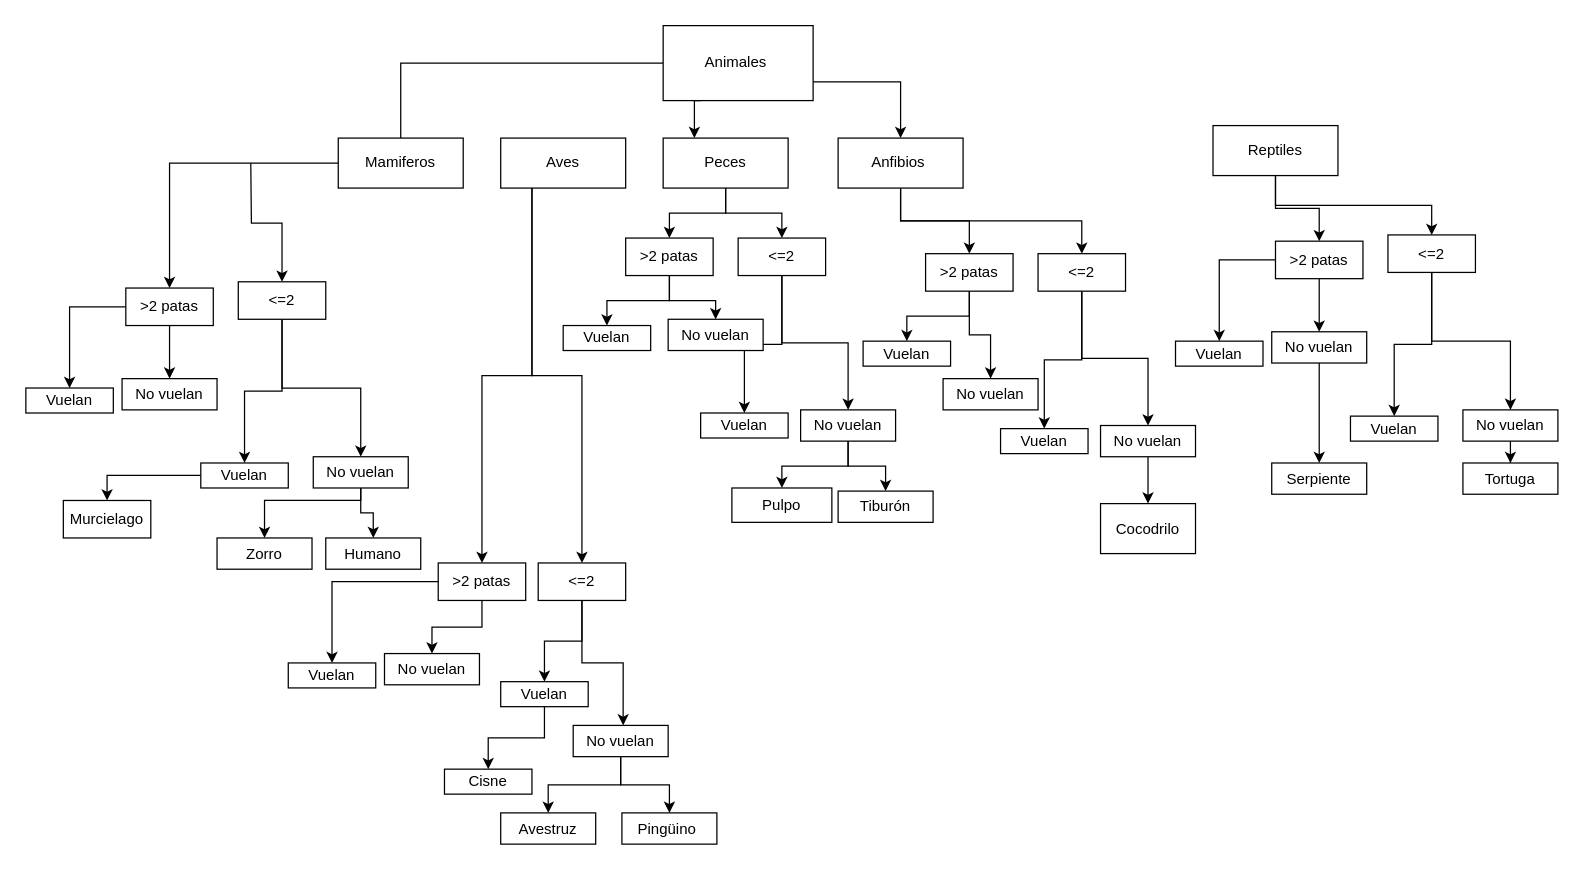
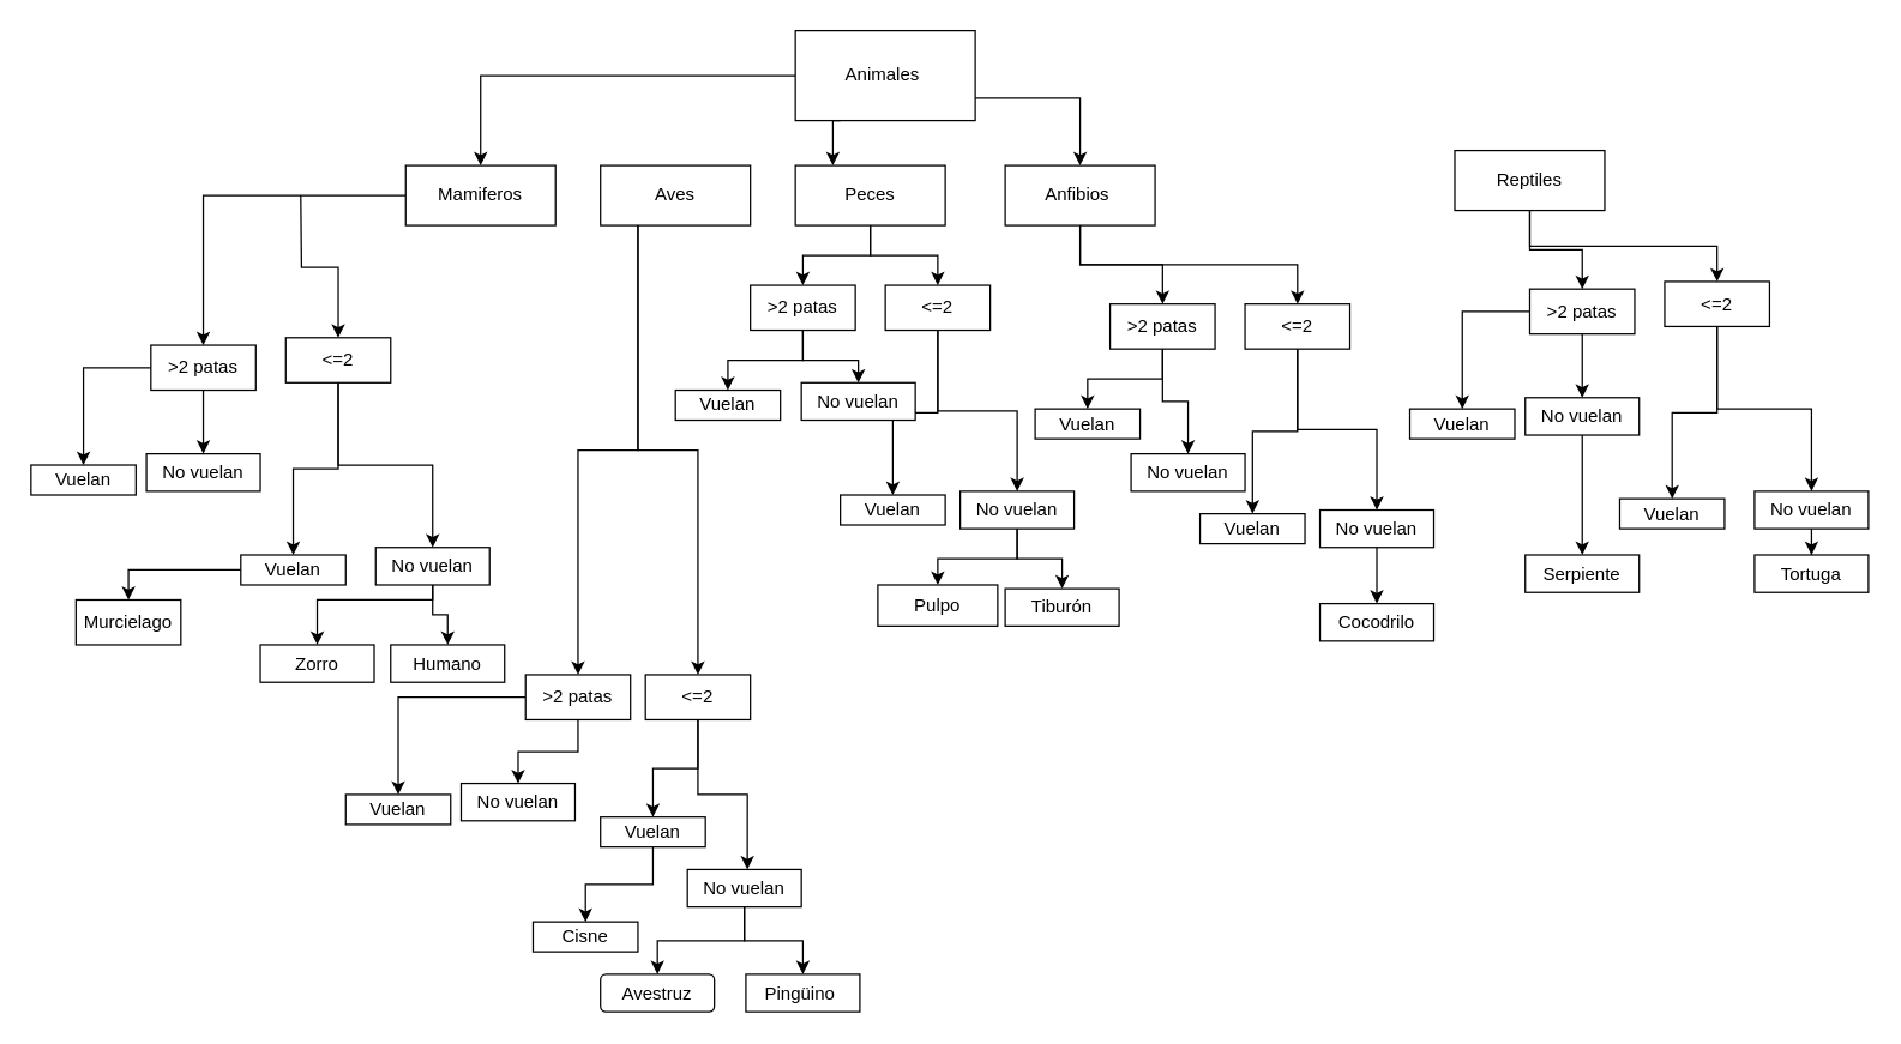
  <mxCell id="0" />
  <mxCell id="1" parent="0" />
- <mxCell id="2" style="edgeStyle=orthogonalEdgeStyle;rounded=0;orthogonalLoop=1;jettySize=auto;html=1;exitX=0;exitY=0.5;exitDx=0;exitDy=0;entryX=0.5;entryY=0;entryDx=0;entryDy=0;endArrow=none;" edge="1" parent="1" source="5" target="6"><mxGeometry relative="1" as="geometry" /></mxCell>
+ <mxCell id="2" style="edgeStyle=orthogonalEdgeStyle;rounded=0;orthogonalLoop=1;jettySize=auto;html=1;exitX=0;exitY=0.5;exitDx=0;exitDy=0;entryX=0.5;entryY=0;entryDx=0;entryDy=0;" edge="1" parent="1" source="5" target="6"><mxGeometry relative="1" as="geometry" /></mxCell>
  <mxCell id="3" style="edgeStyle=orthogonalEdgeStyle;rounded=0;orthogonalLoop=1;jettySize=auto;html=1;exitX=0.25;exitY=1;exitDx=0;exitDy=0;entryX=0.25;entryY=0;entryDx=0;entryDy=0;" edge="1" parent="1" source="5" target="10"><mxGeometry relative="1" as="geometry" /></mxCell>
  <mxCell id="4" style="edgeStyle=orthogonalEdgeStyle;rounded=0;orthogonalLoop=1;jettySize=auto;html=1;exitX=1;exitY=0.75;exitDx=0;exitDy=0;entryX=0.5;entryY=0;entryDx=0;entryDy=0;" edge="1" parent="1" source="5" target="13"><mxGeometry relative="1" as="geometry" /></mxCell>
  <mxCell id="5" value="Animales&amp;nbsp;" style="rounded=0;whiteSpace=wrap;html=1;" vertex="1" parent="1"><mxGeometry x="530" y="20" width="120" height="60" as="geometry" /></mxCell>
  <mxCell id="6" value="Mamiferos" style="rounded=0;whiteSpace=wrap;html=1;" vertex="1" parent="1"><mxGeometry x="270" y="110" width="100" height="40" as="geometry" /></mxCell>
  <mxCell id="7" value="Aves" style="rounded=0;whiteSpace=wrap;html=1;" vertex="1" parent="1"><mxGeometry x="400" y="110" width="100" height="40" as="geometry" /></mxCell>
  <mxCell id="8" value="" style="edgeStyle=orthogonalEdgeStyle;rounded=0;orthogonalLoop=1;jettySize=auto;html=1;" edge="1" parent="1" source="10" target="19"><mxGeometry relative="1" as="geometry" /></mxCell>
  <mxCell id="9" value="" style="edgeStyle=orthogonalEdgeStyle;rounded=0;orthogonalLoop=1;jettySize=auto;html=1;" edge="1" parent="1" source="10" target="22"><mxGeometry relative="1" as="geometry" /></mxCell>
  <mxCell id="10" value="Peces" style="rounded=0;whiteSpace=wrap;html=1;" vertex="1" parent="1"><mxGeometry x="530" y="110" width="100" height="40" as="geometry" /></mxCell>
  <mxCell id="11" style="edgeStyle=orthogonalEdgeStyle;rounded=0;orthogonalLoop=1;jettySize=auto;html=1;exitX=0.5;exitY=1;exitDx=0;exitDy=0;entryX=0.5;entryY=0;entryDx=0;entryDy=0;" edge="1" parent="1" source="13" target="61"><mxGeometry relative="1" as="geometry" /></mxCell>
  <mxCell id="12" style="edgeStyle=orthogonalEdgeStyle;rounded=0;orthogonalLoop=1;jettySize=auto;html=1;exitX=0.5;exitY=1;exitDx=0;exitDy=0;entryX=0.5;entryY=0;entryDx=0;entryDy=0;" edge="1" parent="1" source="13" target="64"><mxGeometry relative="1" as="geometry" /></mxCell>
  <mxCell id="13" value="Anfibios&amp;nbsp;" style="rounded=0;whiteSpace=wrap;html=1;" vertex="1" parent="1"><mxGeometry x="670" y="110" width="100" height="40" as="geometry" /></mxCell>
  <mxCell id="14" style="edgeStyle=orthogonalEdgeStyle;rounded=0;orthogonalLoop=1;jettySize=auto;html=1;exitX=0.5;exitY=1;exitDx=0;exitDy=0;entryX=0.5;entryY=0;entryDx=0;entryDy=0;" edge="1" parent="1" source="16" target="72"><mxGeometry relative="1" as="geometry" /></mxCell>
  <mxCell id="15" style="edgeStyle=orthogonalEdgeStyle;rounded=0;orthogonalLoop=1;jettySize=auto;html=1;exitX=0.5;exitY=1;exitDx=0;exitDy=0;entryX=0.5;entryY=0;entryDx=0;entryDy=0;" edge="1" parent="1" source="16" target="75"><mxGeometry relative="1" as="geometry" /></mxCell>
  <mxCell id="16" value="Reptiles" style="rounded=0;whiteSpace=wrap;html=1;" vertex="1" parent="1"><mxGeometry x="970" y="100" width="100" height="40" as="geometry" /></mxCell>
  <mxCell id="17" value="" style="edgeStyle=orthogonalEdgeStyle;rounded=0;orthogonalLoop=1;jettySize=auto;html=1;" edge="1" parent="1" source="19" target="23"><mxGeometry relative="1" as="geometry" /></mxCell>
  <mxCell id="18" value="" style="edgeStyle=orthogonalEdgeStyle;rounded=0;orthogonalLoop=1;jettySize=auto;html=1;" edge="1" parent="1" source="19" target="24"><mxGeometry relative="1" as="geometry" /></mxCell>
  <mxCell id="19" value="&amp;gt;2 patas" style="rounded=0;whiteSpace=wrap;html=1;" vertex="1" parent="1"><mxGeometry x="500" y="190" width="70" height="30" as="geometry" /></mxCell>
  <mxCell id="20" style="edgeStyle=orthogonalEdgeStyle;rounded=0;orthogonalLoop=1;jettySize=auto;html=1;exitX=0.5;exitY=1;exitDx=0;exitDy=0;entryX=0.5;entryY=0;entryDx=0;entryDy=0;" edge="1" parent="1" source="22" target="25"><mxGeometry relative="1" as="geometry" /></mxCell>
  <mxCell id="21" style="edgeStyle=orthogonalEdgeStyle;rounded=0;orthogonalLoop=1;jettySize=auto;html=1;exitX=0.5;exitY=1;exitDx=0;exitDy=0;" edge="1" parent="1" source="22" target="28"><mxGeometry relative="1" as="geometry" /></mxCell>
  <mxCell id="22" value="&amp;lt;=2" style="rounded=0;whiteSpace=wrap;html=1;" vertex="1" parent="1"><mxGeometry x="590" y="190" width="70" height="30" as="geometry" /></mxCell>
  <mxCell id="23" value="Vuelan" style="rounded=0;whiteSpace=wrap;html=1;" vertex="1" parent="1"><mxGeometry x="450" y="260" width="70" height="20" as="geometry" /></mxCell>
  <mxCell id="24" value="No vuelan" style="rounded=0;whiteSpace=wrap;html=1;" vertex="1" parent="1"><mxGeometry x="534" y="255" width="76" height="25" as="geometry" /></mxCell>
  <mxCell id="25" value="Vuelan" style="rounded=0;whiteSpace=wrap;html=1;" vertex="1" parent="1"><mxGeometry x="560" y="330" width="70" height="20" as="geometry" /></mxCell>
  <mxCell id="26" value="" style="edgeStyle=orthogonalEdgeStyle;rounded=0;orthogonalLoop=1;jettySize=auto;html=1;" edge="1" parent="1" source="28" target="86"><mxGeometry relative="1" as="geometry" /></mxCell>
  <mxCell id="27" value="" style="edgeStyle=orthogonalEdgeStyle;rounded=0;orthogonalLoop=1;jettySize=auto;html=1;" edge="1" parent="1" source="28" target="89"><mxGeometry relative="1" as="geometry" /></mxCell>
  <mxCell id="28" value="No vuelan" style="rounded=0;whiteSpace=wrap;html=1;" vertex="1" parent="1"><mxGeometry x="640" y="327.5" width="76" height="25" as="geometry" /></mxCell>
  <mxCell id="29" value="" style="edgeStyle=orthogonalEdgeStyle;rounded=0;orthogonalLoop=1;jettySize=auto;html=1;exitX=0;exitY=0.5;exitDx=0;exitDy=0;" edge="1" parent="1" target="33" source="6"><mxGeometry relative="1" as="geometry"><mxPoint x="180" y="190" as="sourcePoint" /></mxGeometry></mxCell>
  <mxCell id="30" value="" style="edgeStyle=orthogonalEdgeStyle;rounded=0;orthogonalLoop=1;jettySize=auto;html=1;" edge="1" parent="1" target="36"><mxGeometry relative="1" as="geometry"><mxPoint x="200" y="130" as="sourcePoint" /></mxGeometry></mxCell>
  <mxCell id="31" value="" style="edgeStyle=orthogonalEdgeStyle;rounded=0;orthogonalLoop=1;jettySize=auto;html=1;entryX=0.5;entryY=0;entryDx=0;entryDy=0;" edge="1" parent="1" source="33" target="43"><mxGeometry relative="1" as="geometry"><mxPoint x="70" y="310" as="targetPoint" /></mxGeometry></mxCell>
  <mxCell id="32" value="" style="edgeStyle=orthogonalEdgeStyle;rounded=0;orthogonalLoop=1;jettySize=auto;html=1;" edge="1" parent="1" source="33" target="37"><mxGeometry relative="1" as="geometry" /></mxCell>
  <mxCell id="33" value="&amp;gt;2 patas" style="rounded=0;whiteSpace=wrap;html=1;" vertex="1" parent="1"><mxGeometry x="100" y="230" width="70" height="30" as="geometry" /></mxCell>
  <mxCell id="34" style="edgeStyle=orthogonalEdgeStyle;rounded=0;orthogonalLoop=1;jettySize=auto;html=1;exitX=0.5;exitY=1;exitDx=0;exitDy=0;entryX=0.5;entryY=0;entryDx=0;entryDy=0;" edge="1" parent="1" source="36" target="39"><mxGeometry relative="1" as="geometry" /></mxCell>
  <mxCell id="35" style="edgeStyle=orthogonalEdgeStyle;rounded=0;orthogonalLoop=1;jettySize=auto;html=1;exitX=0.5;exitY=1;exitDx=0;exitDy=0;entryX=0.5;entryY=0;entryDx=0;entryDy=0;" edge="1" parent="1" source="36" target="42"><mxGeometry relative="1" as="geometry"><mxPoint x="278" y="367.5" as="targetPoint" /></mxGeometry></mxCell>
  <mxCell id="36" value="&amp;lt;=2" style="rounded=0;whiteSpace=wrap;html=1;" vertex="1" parent="1"><mxGeometry y="225" width="70" height="30" as="geometry" x="190" /></mxCell>
  <mxCell id="37" value="No vuelan" style="rounded=0;whiteSpace=wrap;html=1;" vertex="1" parent="1"><mxGeometry x="97" y="302.5" width="76" height="25" as="geometry" /></mxCell>
  <mxCell id="38" value="" style="edgeStyle=orthogonalEdgeStyle;rounded=0;orthogonalLoop=1;jettySize=auto;html=1;" edge="1" parent="1" source="39" target="82"><mxGeometry relative="1" as="geometry" /></mxCell>
  <mxCell id="39" value="Vuelan" style="rounded=0;whiteSpace=wrap;html=1;" vertex="1" parent="1"><mxGeometry x="160" y="370" width="70" height="20" as="geometry" /></mxCell>
  <mxCell id="40" value="" style="edgeStyle=orthogonalEdgeStyle;rounded=0;orthogonalLoop=1;jettySize=auto;html=1;" edge="1" parent="1" source="42" target="84"><mxGeometry relative="1" as="geometry"><Array as="points"><mxPoint x="288" y="400" /><mxPoint x="211" y="400" /></Array></mxGeometry></mxCell>
  <mxCell id="41" value="" style="edgeStyle=orthogonalEdgeStyle;rounded=0;orthogonalLoop=1;jettySize=auto;html=1;" edge="1" parent="1" source="42" target="85"><mxGeometry relative="1" as="geometry" /></mxCell>
  <mxCell id="42" value="No vuelan" style="rounded=0;whiteSpace=wrap;html=1;" vertex="1" parent="1"><mxGeometry x="250" y="365" width="76" height="25" as="geometry" /></mxCell>
  <mxCell id="43" value="Vuelan" style="rounded=0;whiteSpace=wrap;html=1;" vertex="1" parent="1"><mxGeometry x="20" y="310" width="70" height="20" as="geometry" /></mxCell>
  <mxCell id="44" value="" style="edgeStyle=orthogonalEdgeStyle;rounded=0;orthogonalLoop=1;jettySize=auto;html=1;exitX=0.25;exitY=1;exitDx=0;exitDy=0;" edge="1" parent="1" target="48" source="7"><mxGeometry relative="1" as="geometry"><mxPoint x="420" y="210" as="sourcePoint" /></mxGeometry></mxCell>
  <mxCell id="45" value="" style="edgeStyle=orthogonalEdgeStyle;rounded=0;orthogonalLoop=1;jettySize=auto;html=1;exitX=0.25;exitY=1;exitDx=0;exitDy=0;" edge="1" parent="1" target="51" source="7"><mxGeometry relative="1" as="geometry"><mxPoint x="400" y="240" as="sourcePoint" /></mxGeometry></mxCell>
  <mxCell id="46" value="" style="edgeStyle=orthogonalEdgeStyle;rounded=0;orthogonalLoop=1;jettySize=auto;html=1;entryX=0.5;entryY=0;entryDx=0;entryDy=0;" edge="1" parent="1" source="48" target="55"><mxGeometry relative="1" as="geometry"><mxPoint x="280" y="530" as="targetPoint" /></mxGeometry></mxCell>
  <mxCell id="47" value="" style="edgeStyle=orthogonalEdgeStyle;rounded=0;orthogonalLoop=1;jettySize=auto;html=1;" edge="1" parent="1" source="48" target="52"><mxGeometry relative="1" as="geometry" /></mxCell>
  <mxCell id="48" value="&amp;gt;2 patas" style="rounded=0;whiteSpace=wrap;html=1;" vertex="1" parent="1"><mxGeometry x="350" y="450" width="70" height="30" as="geometry" /></mxCell>
  <mxCell id="49" style="edgeStyle=orthogonalEdgeStyle;rounded=0;orthogonalLoop=1;jettySize=auto;html=1;exitX=0.5;exitY=1;exitDx=0;exitDy=0;entryX=0.5;entryY=0;entryDx=0;entryDy=0;" edge="1" parent="1" source="51" target="54"><mxGeometry relative="1" as="geometry" /></mxCell>
  <mxCell id="50" style="edgeStyle=orthogonalEdgeStyle;rounded=0;orthogonalLoop=1;jettySize=auto;html=1;exitX=0.5;exitY=1;exitDx=0;exitDy=0;entryX=0.526;entryY=0;entryDx=0;entryDy=0;entryPerimeter=0;" edge="1" parent="1" source="51" target="58"><mxGeometry relative="1" as="geometry"><mxPoint x="510" y="550" as="targetPoint" /></mxGeometry></mxCell>
  <mxCell id="51" value="&amp;lt;=2" style="rounded=0;whiteSpace=wrap;html=1;" vertex="1" parent="1"><mxGeometry x="430" y="450" width="70" height="30" as="geometry" /></mxCell>
  <mxCell id="52" value="No vuelan" style="rounded=0;whiteSpace=wrap;html=1;" vertex="1" parent="1"><mxGeometry x="307" y="522.5" width="76" height="25" as="geometry" /></mxCell>
  <mxCell id="53" value="" style="edgeStyle=orthogonalEdgeStyle;rounded=0;orthogonalLoop=1;jettySize=auto;html=1;" edge="1" parent="1" source="54" target="91"><mxGeometry relative="1" as="geometry" /></mxCell>
  <mxCell id="54" value="Vuelan" style="rounded=0;whiteSpace=wrap;html=1;" vertex="1" parent="1"><mxGeometry x="400" y="545" width="70" height="20" as="geometry" /></mxCell>
  <mxCell id="55" value="Vuelan" style="rounded=0;whiteSpace=wrap;html=1;" vertex="1" parent="1"><mxGeometry x="230" y="530" width="70" height="20" as="geometry" /></mxCell>
  <mxCell id="56" value="" style="edgeStyle=orthogonalEdgeStyle;rounded=0;orthogonalLoop=1;jettySize=auto;html=1;" edge="1" parent="1" source="58" target="87"><mxGeometry relative="1" as="geometry" /></mxCell>
  <mxCell id="57" value="" style="edgeStyle=orthogonalEdgeStyle;rounded=0;orthogonalLoop=1;jettySize=auto;html=1;" edge="1" parent="1" source="58" target="88"><mxGeometry relative="1" as="geometry" /></mxCell>
  <mxCell id="58" value="No vuelan" style="rounded=0;whiteSpace=wrap;html=1;" vertex="1" parent="1"><mxGeometry x="458" y="580" width="76" height="25" as="geometry" /></mxCell>
  <mxCell id="59" value="" style="edgeStyle=orthogonalEdgeStyle;rounded=0;orthogonalLoop=1;jettySize=auto;html=1;" edge="1" parent="1" source="61" target="65"><mxGeometry relative="1" as="geometry" /></mxCell>
  <mxCell id="60" value="" style="edgeStyle=orthogonalEdgeStyle;rounded=0;orthogonalLoop=1;jettySize=auto;html=1;" edge="1" parent="1" source="61" target="66"><mxGeometry relative="1" as="geometry" /></mxCell>
  <mxCell id="61" value="&amp;gt;2 patas" style="rounded=0;whiteSpace=wrap;html=1;" vertex="1" parent="1"><mxGeometry x="740" y="202.5" width="70" height="30" as="geometry" /></mxCell>
  <mxCell id="62" style="edgeStyle=orthogonalEdgeStyle;rounded=0;orthogonalLoop=1;jettySize=auto;html=1;exitX=0.5;exitY=1;exitDx=0;exitDy=0;entryX=0.5;entryY=0;entryDx=0;entryDy=0;" edge="1" parent="1" source="64" target="67"><mxGeometry relative="1" as="geometry" /></mxCell>
  <mxCell id="63" style="edgeStyle=orthogonalEdgeStyle;rounded=0;orthogonalLoop=1;jettySize=auto;html=1;exitX=0.5;exitY=1;exitDx=0;exitDy=0;" edge="1" parent="1" source="64" target="69"><mxGeometry relative="1" as="geometry" /></mxCell>
  <mxCell id="64" value="&amp;lt;=2" style="rounded=0;whiteSpace=wrap;html=1;" vertex="1" parent="1"><mxGeometry x="830" y="202.5" width="70" height="30" as="geometry" /></mxCell>
  <mxCell id="65" value="Vuelan" style="rounded=0;whiteSpace=wrap;html=1;" vertex="1" parent="1"><mxGeometry x="690" y="272.5" width="70" height="20" as="geometry" /></mxCell>
  <mxCell id="66" value="No vuelan" style="rounded=0;whiteSpace=wrap;html=1;" vertex="1" parent="1"><mxGeometry x="754" y="302.5" width="76" height="25" as="geometry" /></mxCell>
  <mxCell id="67" value="Vuelan" style="rounded=0;whiteSpace=wrap;html=1;" vertex="1" parent="1"><mxGeometry x="800" y="342.5" width="70" height="20" as="geometry" /></mxCell>
  <mxCell id="68" value="" style="edgeStyle=orthogonalEdgeStyle;rounded=0;orthogonalLoop=1;jettySize=auto;html=1;" edge="1" parent="1" source="69" target="83"><mxGeometry relative="1" as="geometry" /></mxCell>
  <mxCell id="69" value="No vuelan" style="rounded=0;whiteSpace=wrap;html=1;" vertex="1" parent="1"><mxGeometry x="880" y="340" width="76" height="25" as="geometry" /></mxCell>
  <mxCell id="70" value="" style="edgeStyle=orthogonalEdgeStyle;rounded=0;orthogonalLoop=1;jettySize=auto;html=1;entryX=0.5;entryY=0;entryDx=0;entryDy=0;" edge="1" parent="1" source="72" target="81"><mxGeometry relative="1" as="geometry"><mxPoint x="990" y="272.5" as="targetPoint" /></mxGeometry></mxCell>
  <mxCell id="71" value="" style="edgeStyle=orthogonalEdgeStyle;rounded=0;orthogonalLoop=1;jettySize=auto;html=1;" edge="1" parent="1" source="72" target="77"><mxGeometry relative="1" as="geometry" /></mxCell>
  <mxCell id="72" value="&amp;gt;2 patas" style="rounded=0;whiteSpace=wrap;html=1;" vertex="1" parent="1"><mxGeometry x="1020" y="192.5" width="70" height="30" as="geometry" /></mxCell>
  <mxCell id="73" style="edgeStyle=orthogonalEdgeStyle;rounded=0;orthogonalLoop=1;jettySize=auto;html=1;exitX=0.5;exitY=1;exitDx=0;exitDy=0;entryX=0.5;entryY=0;entryDx=0;entryDy=0;" edge="1" parent="1" source="75" target="78"><mxGeometry relative="1" as="geometry" /></mxCell>
  <mxCell id="74" style="edgeStyle=orthogonalEdgeStyle;rounded=0;orthogonalLoop=1;jettySize=auto;html=1;exitX=0.5;exitY=1;exitDx=0;exitDy=0;entryX=0.5;entryY=0;entryDx=0;entryDy=0;" edge="1" parent="1" source="75" target="80"><mxGeometry relative="1" as="geometry"><mxPoint x="1198" y="330" as="targetPoint" /></mxGeometry></mxCell>
  <mxCell id="75" value="&amp;lt;=2" style="rounded=0;whiteSpace=wrap;html=1;" vertex="1" parent="1"><mxGeometry x="1110" y="187.5" width="70" height="30" as="geometry" /></mxCell>
  <mxCell id="76" value="" style="edgeStyle=orthogonalEdgeStyle;rounded=0;orthogonalLoop=1;jettySize=auto;html=1;" edge="1" parent="1" source="77" target="90"><mxGeometry relative="1" as="geometry" /></mxCell>
  <mxCell id="77" value="No vuelan" style="rounded=0;whiteSpace=wrap;html=1;" vertex="1" parent="1"><mxGeometry x="1017" y="265" width="76" height="25" as="geometry" /></mxCell>
  <mxCell id="78" value="Vuelan" style="rounded=0;whiteSpace=wrap;html=1;" vertex="1" parent="1"><mxGeometry x="1080" y="332.5" width="70" height="20" as="geometry" /></mxCell>
  <mxCell id="79" value="" style="edgeStyle=orthogonalEdgeStyle;rounded=0;orthogonalLoop=1;jettySize=auto;html=1;" edge="1" parent="1" source="80" target="92"><mxGeometry relative="1" as="geometry" /></mxCell>
  <mxCell id="80" value="No vuelan" style="rounded=0;whiteSpace=wrap;html=1;" vertex="1" parent="1"><mxGeometry x="1170" y="327.5" width="76" height="25" as="geometry" /></mxCell>
  <mxCell id="81" value="Vuelan" style="rounded=0;whiteSpace=wrap;html=1;" vertex="1" parent="1"><mxGeometry x="940" y="272.5" width="70" height="20" as="geometry" /></mxCell>
  <mxCell id="82" value="Murcielago" style="rounded=0;whiteSpace=wrap;html=1;" vertex="1" parent="1"><mxGeometry x="50" y="400" width="70" height="30" as="geometry" /></mxCell>
- <mxCell id="83" value="Cocodrilo" style="rounded=0;whiteSpace=wrap;html=1;" vertex="1" parent="1"><mxGeometry x="880" y="402.5" width="76" height="40" as="geometry" /></mxCell>
+ <mxCell id="83" value="Cocodrilo" style="rounded=0;whiteSpace=wrap;html=1;" vertex="1" parent="1"><mxGeometry x="880" y="402.5" width="76" height="25" as="geometry" /></mxCell>
  <mxCell id="84" value="Zorro" style="rounded=0;whiteSpace=wrap;html=1;" vertex="1" parent="1"><mxGeometry x="173" y="430" width="76" height="25" as="geometry" /></mxCell>
  <mxCell id="85" value="Humano" style="rounded=0;whiteSpace=wrap;html=1;" vertex="1" parent="1"><mxGeometry x="260" y="430" width="76" height="25" as="geometry" /></mxCell>
  <mxCell id="86" value="Pulpo" style="rounded=0;whiteSpace=wrap;html=1;" vertex="1" parent="1"><mxGeometry x="585" y="390" width="80" height="27.5" as="geometry" /></mxCell>
- <mxCell id="87" value="Avestruz" style="rounded=0;whiteSpace=wrap;html=1;" vertex="1" parent="1"><mxGeometry x="400" y="650" width="76" height="25" as="geometry" /></mxCell>
+ <mxCell id="87" value="Avestruz" style="whiteSpace=wrap;html=1;rounded=1;" vertex="1" parent="1"><mxGeometry x="400" y="650" width="76" height="25" as="geometry" /></mxCell>
  <mxCell id="88" value="Pingüino&amp;nbsp;" style="rounded=0;whiteSpace=wrap;html=1;" vertex="1" parent="1"><mxGeometry x="497" y="650" width="76" height="25" as="geometry" /></mxCell>
  <mxCell id="89" value="Tiburón" style="rounded=0;whiteSpace=wrap;html=1;" vertex="1" parent="1"><mxGeometry x="670" y="392.5" width="76" height="25" as="geometry" /></mxCell>
  <mxCell id="90" value="Serpiente" style="rounded=0;whiteSpace=wrap;html=1;" vertex="1" parent="1"><mxGeometry x="1017" y="370" width="76" height="25" as="geometry" /></mxCell>
  <mxCell id="91" value="Cisne" style="rounded=0;whiteSpace=wrap;html=1;" vertex="1" parent="1"><mxGeometry x="355" y="615" width="70" height="20" as="geometry" /></mxCell>
  <mxCell id="92" value="Tortuga" style="rounded=0;whiteSpace=wrap;html=1;" vertex="1" parent="1"><mxGeometry x="1170" y="370" width="76" height="25" as="geometry" /></mxCell>
